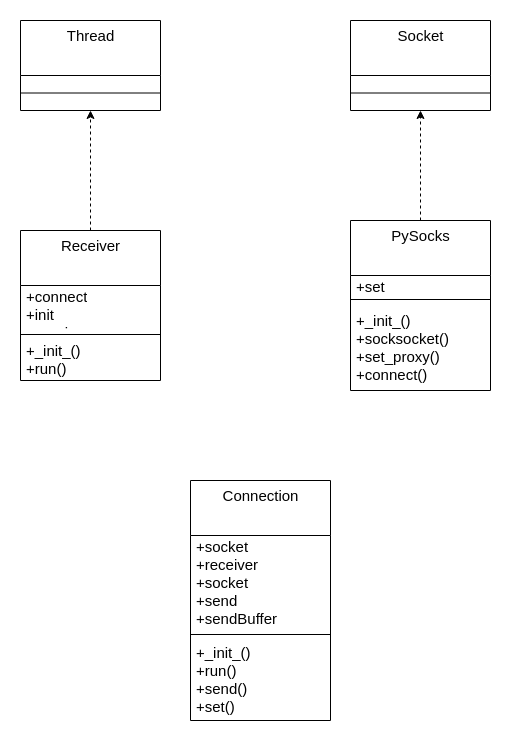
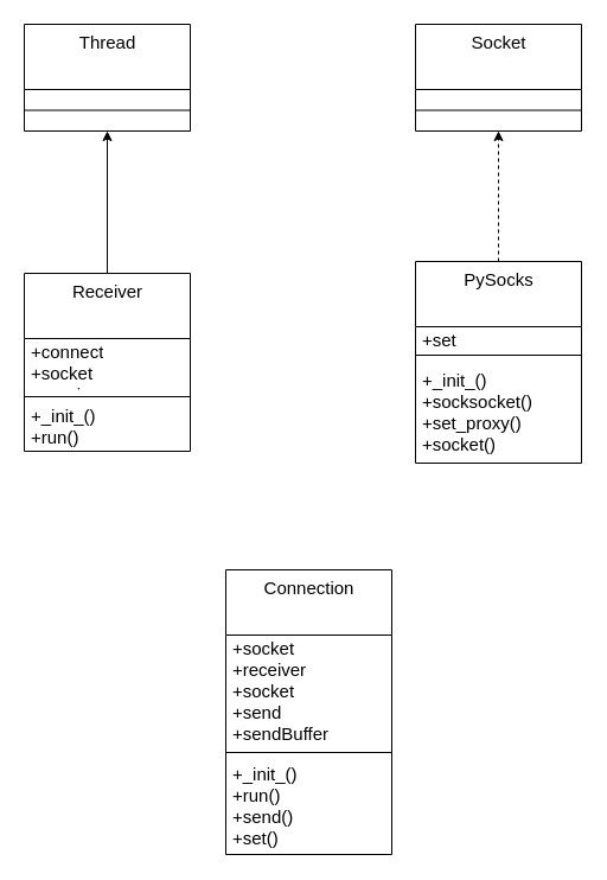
  <mxCell id="0" />
  <mxCell id="1" parent="0" />
- <mxCell id="2" style="edgeStyle=none;rounded=0;orthogonalLoop=1;jettySize=auto;html=1;entryX=0.5;entryY=1;entryDx=0;entryDy=0;dashed=1;fontSize=15;" edge="1" parent="1" source="3" target="16"><mxGeometry relative="1" as="geometry" /></mxCell>
+ <mxCell id="2" style="edgeStyle=none;rounded=0;orthogonalLoop=1;jettySize=auto;html=1;entryX=0.5;entryY=1;entryDx=0;entryDy=0;dashed=0;fontSize=15;" edge="1" parent="1" source="3" target="16"><mxGeometry relative="1" as="geometry" /></mxCell>
  <mxCell id="3" value="Receiver" style="swimlane;fontStyle=0;align=center;verticalAlign=top;childLayout=stackLayout;horizontal=1;startSize=55;horizontalStack=0;resizeParent=1;resizeParentMax=0;resizeLast=0;collapsible=0;marginBottom=0;html=1;fontSize=15;" vertex="1" parent="1"><mxGeometry x="20" y="230" width="140" height="150" as="geometry" /></mxCell>
- <mxCell id="4" value="+connect&lt;br style=&quot;font-size: 15px;&quot;&gt;+init&lt;br style=&quot;font-size: 15px;&quot;&gt;+running" style="text;html=1;strokeColor=none;fillColor=none;align=left;verticalAlign=middle;spacingLeft=4;spacingRight=4;overflow=hidden;rotatable=0;points=[[0,0.5],[1,0.5]];portConstraint=eastwest;fontSize=15;" vertex="1" parent="3"><mxGeometry y="55" width="140" height="45" as="geometry" /></mxCell>
+ <mxCell id="4" value="+connect&lt;br style=&quot;font-size: 15px;&quot;&gt;+socket&lt;br style=&quot;font-size: 15px;&quot;&gt;+running" style="text;html=1;strokeColor=none;fillColor=none;align=left;verticalAlign=middle;spacingLeft=4;spacingRight=4;overflow=hidden;rotatable=0;points=[[0,0.5],[1,0.5]];portConstraint=eastwest;fontSize=15;" vertex="1" parent="3"><mxGeometry y="55" width="140" height="45" as="geometry" /></mxCell>
  <mxCell id="5" value="" style="line;strokeWidth=1;fillColor=none;align=left;verticalAlign=middle;spacingTop=-1;spacingLeft=3;spacingRight=3;rotatable=0;labelPosition=right;points=[];portConstraint=eastwest;fontSize=15;" vertex="1" parent="3"><mxGeometry y="100" width="140" height="8" as="geometry" /></mxCell>
  <mxCell id="6" value="+_init_()&lt;br style=&quot;font-size: 15px;&quot;&gt;+run()" style="text;html=1;strokeColor=none;fillColor=none;align=left;verticalAlign=middle;spacingLeft=4;spacingRight=4;overflow=hidden;rotatable=0;points=[[0,0.5],[1,0.5]];portConstraint=eastwest;fontSize=15;" vertex="1" parent="3"><mxGeometry y="108" width="140" height="42" as="geometry" /></mxCell>
  <mxCell id="7" style="edgeStyle=none;rounded=0;orthogonalLoop=1;jettySize=auto;html=1;dashed=1;fontSize=15;" edge="1" parent="1" source="8" target="19"><mxGeometry relative="1" as="geometry" /></mxCell>
  <mxCell id="8" value="PySocks" style="swimlane;fontStyle=0;align=center;verticalAlign=top;childLayout=stackLayout;horizontal=1;startSize=55;horizontalStack=0;resizeParent=1;resizeParentMax=0;resizeLast=0;collapsible=0;marginBottom=0;html=1;fontSize=15;" vertex="1" parent="1"><mxGeometry x="350" y="220" width="140" height="170" as="geometry" /></mxCell>
  <mxCell id="9" value="+set" style="text;html=1;strokeColor=none;fillColor=none;align=left;verticalAlign=middle;spacingLeft=4;spacingRight=4;overflow=hidden;rotatable=0;points=[[0,0.5],[1,0.5]];portConstraint=eastwest;fontSize=15;" vertex="1" parent="8"><mxGeometry y="55" width="140" height="20" as="geometry" /></mxCell>
  <mxCell id="10" value="" style="line;strokeWidth=1;fillColor=none;align=left;verticalAlign=middle;spacingTop=-1;spacingLeft=3;spacingRight=3;rotatable=0;labelPosition=right;points=[];portConstraint=eastwest;fontSize=15;" vertex="1" parent="8"><mxGeometry y="75" width="140" height="8" as="geometry" /></mxCell>
- <mxCell id="11" value="&lt;span style=&quot;text-align: center; font-size: 15px;&quot;&gt;+_init_()&lt;/span&gt;&lt;br style=&quot;font-size: 15px;&quot;&gt;+socksocket()&lt;br style=&quot;font-size: 15px;&quot;&gt;+set_proxy()&lt;br style=&quot;font-size: 15px;&quot;&gt;+connect()" style="text;html=1;strokeColor=none;fillColor=none;align=left;verticalAlign=middle;spacingLeft=4;spacingRight=4;overflow=hidden;rotatable=0;points=[[0,0.5],[1,0.5]];portConstraint=eastwest;fontSize=15;" vertex="1" parent="8"><mxGeometry y="83" width="140" height="87" as="geometry" /></mxCell>
+ <mxCell id="11" value="&lt;span style=&quot;text-align: center; font-size: 15px;&quot;&gt;+_init_()&lt;/span&gt;&lt;br style=&quot;font-size: 15px;&quot;&gt;+socksocket()&lt;br style=&quot;font-size: 15px;&quot;&gt;+set_proxy()&lt;br style=&quot;font-size: 15px;&quot;&gt;+socket()" style="text;html=1;strokeColor=none;fillColor=none;align=left;verticalAlign=middle;spacingLeft=4;spacingRight=4;overflow=hidden;rotatable=0;points=[[0,0.5],[1,0.5]];portConstraint=eastwest;fontSize=15;" vertex="1" parent="8"><mxGeometry y="83" width="140" height="87" as="geometry" /></mxCell>
  <mxCell id="12" value="Connection" style="swimlane;fontStyle=0;align=center;verticalAlign=top;childLayout=stackLayout;horizontal=1;startSize=55;horizontalStack=0;resizeParent=1;resizeParentMax=0;resizeLast=0;collapsible=0;marginBottom=0;html=1;fontSize=15;" vertex="1" parent="1"><mxGeometry x="190" y="480" width="140" height="240" as="geometry" /></mxCell>
  <mxCell id="13" value="+socket&lt;br style=&quot;font-size: 15px;&quot;&gt;+receiver&lt;br style=&quot;font-size: 15px;&quot;&gt;+socket&lt;br style=&quot;font-size: 15px;&quot;&gt;+send&lt;br style=&quot;font-size: 15px;&quot;&gt;+sendBuffer&lt;br style=&quot;font-size: 15px;&quot;&gt;+running" style="text;html=1;strokeColor=none;fillColor=none;align=left;verticalAlign=middle;spacingLeft=4;spacingRight=4;overflow=hidden;rotatable=0;points=[[0,0.5],[1,0.5]];portConstraint=eastwest;fontSize=15;" vertex="1" parent="12"><mxGeometry y="55" width="140" height="95" as="geometry" /></mxCell>
  <mxCell id="14" value="" style="line;strokeWidth=1;fillColor=none;align=left;verticalAlign=middle;spacingTop=-1;spacingLeft=3;spacingRight=3;rotatable=0;labelPosition=right;points=[];portConstraint=eastwest;fontSize=15;" vertex="1" parent="12"><mxGeometry y="150" width="140" height="8" as="geometry" /></mxCell>
  <mxCell id="15" value="+_init_()&lt;br style=&quot;font-size: 15px;&quot;&gt;+run()&lt;br style=&quot;font-size: 15px;&quot;&gt;+send()&lt;br style=&quot;font-size: 15px;&quot;&gt;+set()" style="text;html=1;strokeColor=none;fillColor=none;align=left;verticalAlign=middle;spacingLeft=4;spacingRight=4;overflow=hidden;rotatable=0;points=[[0,0.5],[1,0.5]];portConstraint=eastwest;fontSize=15;" vertex="1" parent="12"><mxGeometry y="158" width="140" height="82" as="geometry" /></mxCell>
  <mxCell id="16" value="Thread" style="swimlane;fontStyle=0;align=center;verticalAlign=top;childLayout=stackLayout;horizontal=1;startSize=55;horizontalStack=0;resizeParent=1;resizeParentMax=0;resizeLast=0;collapsible=0;marginBottom=0;html=1;fontSize=15;" vertex="1" parent="1"><mxGeometry x="20" y="20" width="140" height="90" as="geometry" /></mxCell>
  <mxCell id="17" value="" style="line;strokeWidth=1;fillColor=none;align=left;verticalAlign=middle;spacingTop=-1;spacingLeft=3;spacingRight=3;rotatable=0;labelPosition=right;points=[];portConstraint=eastwest;" vertex="1" parent="16"><mxGeometry y="55" width="140" height="35" as="geometry" /></mxCell>
  <mxCell id="18" value="Socket" style="swimlane;fontStyle=0;align=center;verticalAlign=top;childLayout=stackLayout;horizontal=1;startSize=55;horizontalStack=0;resizeParent=1;resizeParentMax=0;resizeLast=0;collapsible=0;marginBottom=0;html=1;fontSize=15;" vertex="1" parent="1"><mxGeometry x="350" y="20" width="140" height="90" as="geometry" /></mxCell>
  <mxCell id="19" value="" style="line;strokeWidth=1;fillColor=none;align=left;verticalAlign=middle;spacingTop=-1;spacingLeft=3;spacingRight=3;rotatable=0;labelPosition=right;points=[];portConstraint=eastwest;" vertex="1" parent="18"><mxGeometry y="55" width="140" height="35" as="geometry" /></mxCell>
